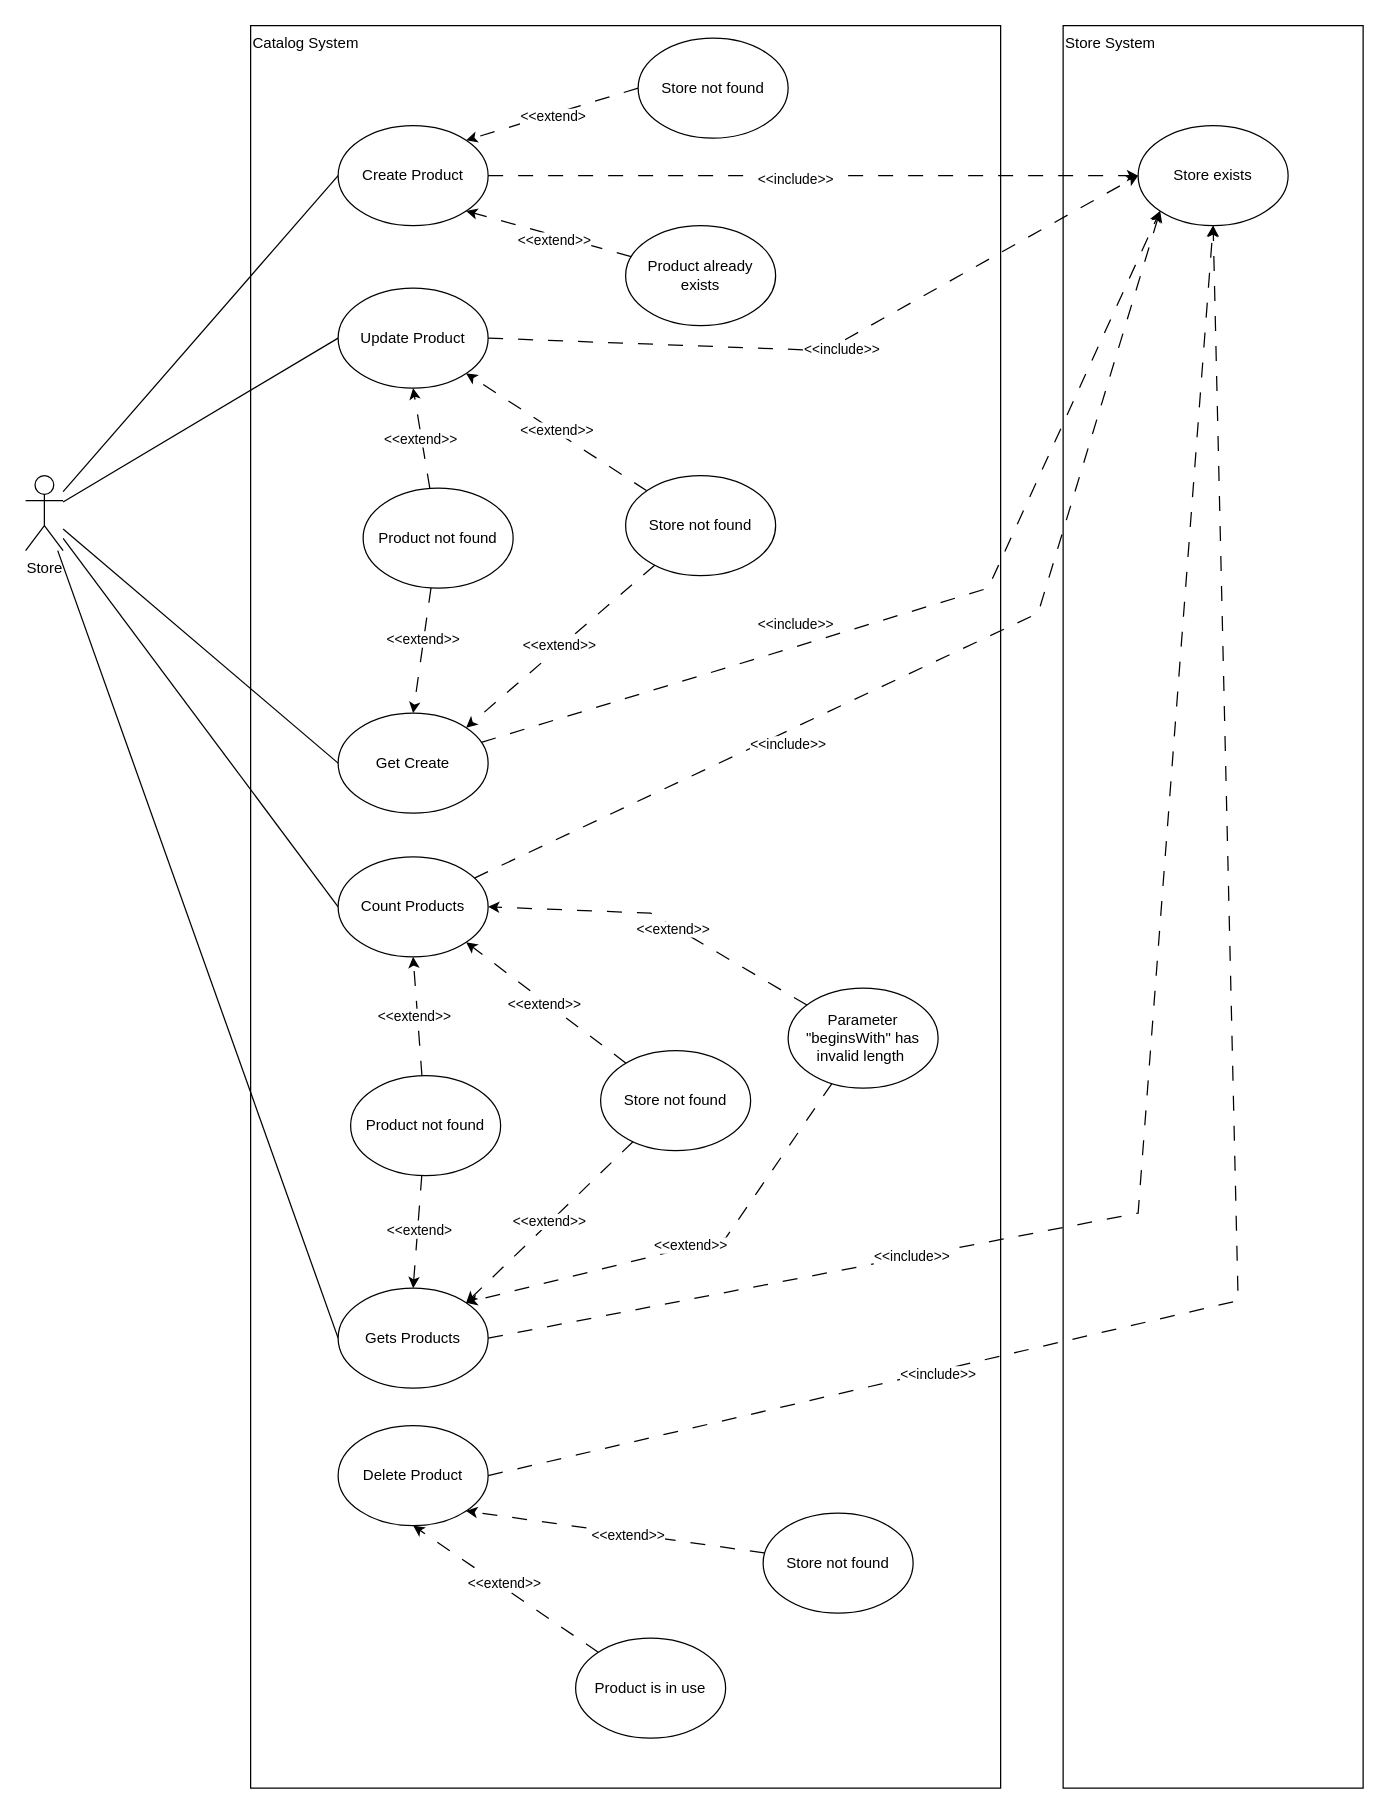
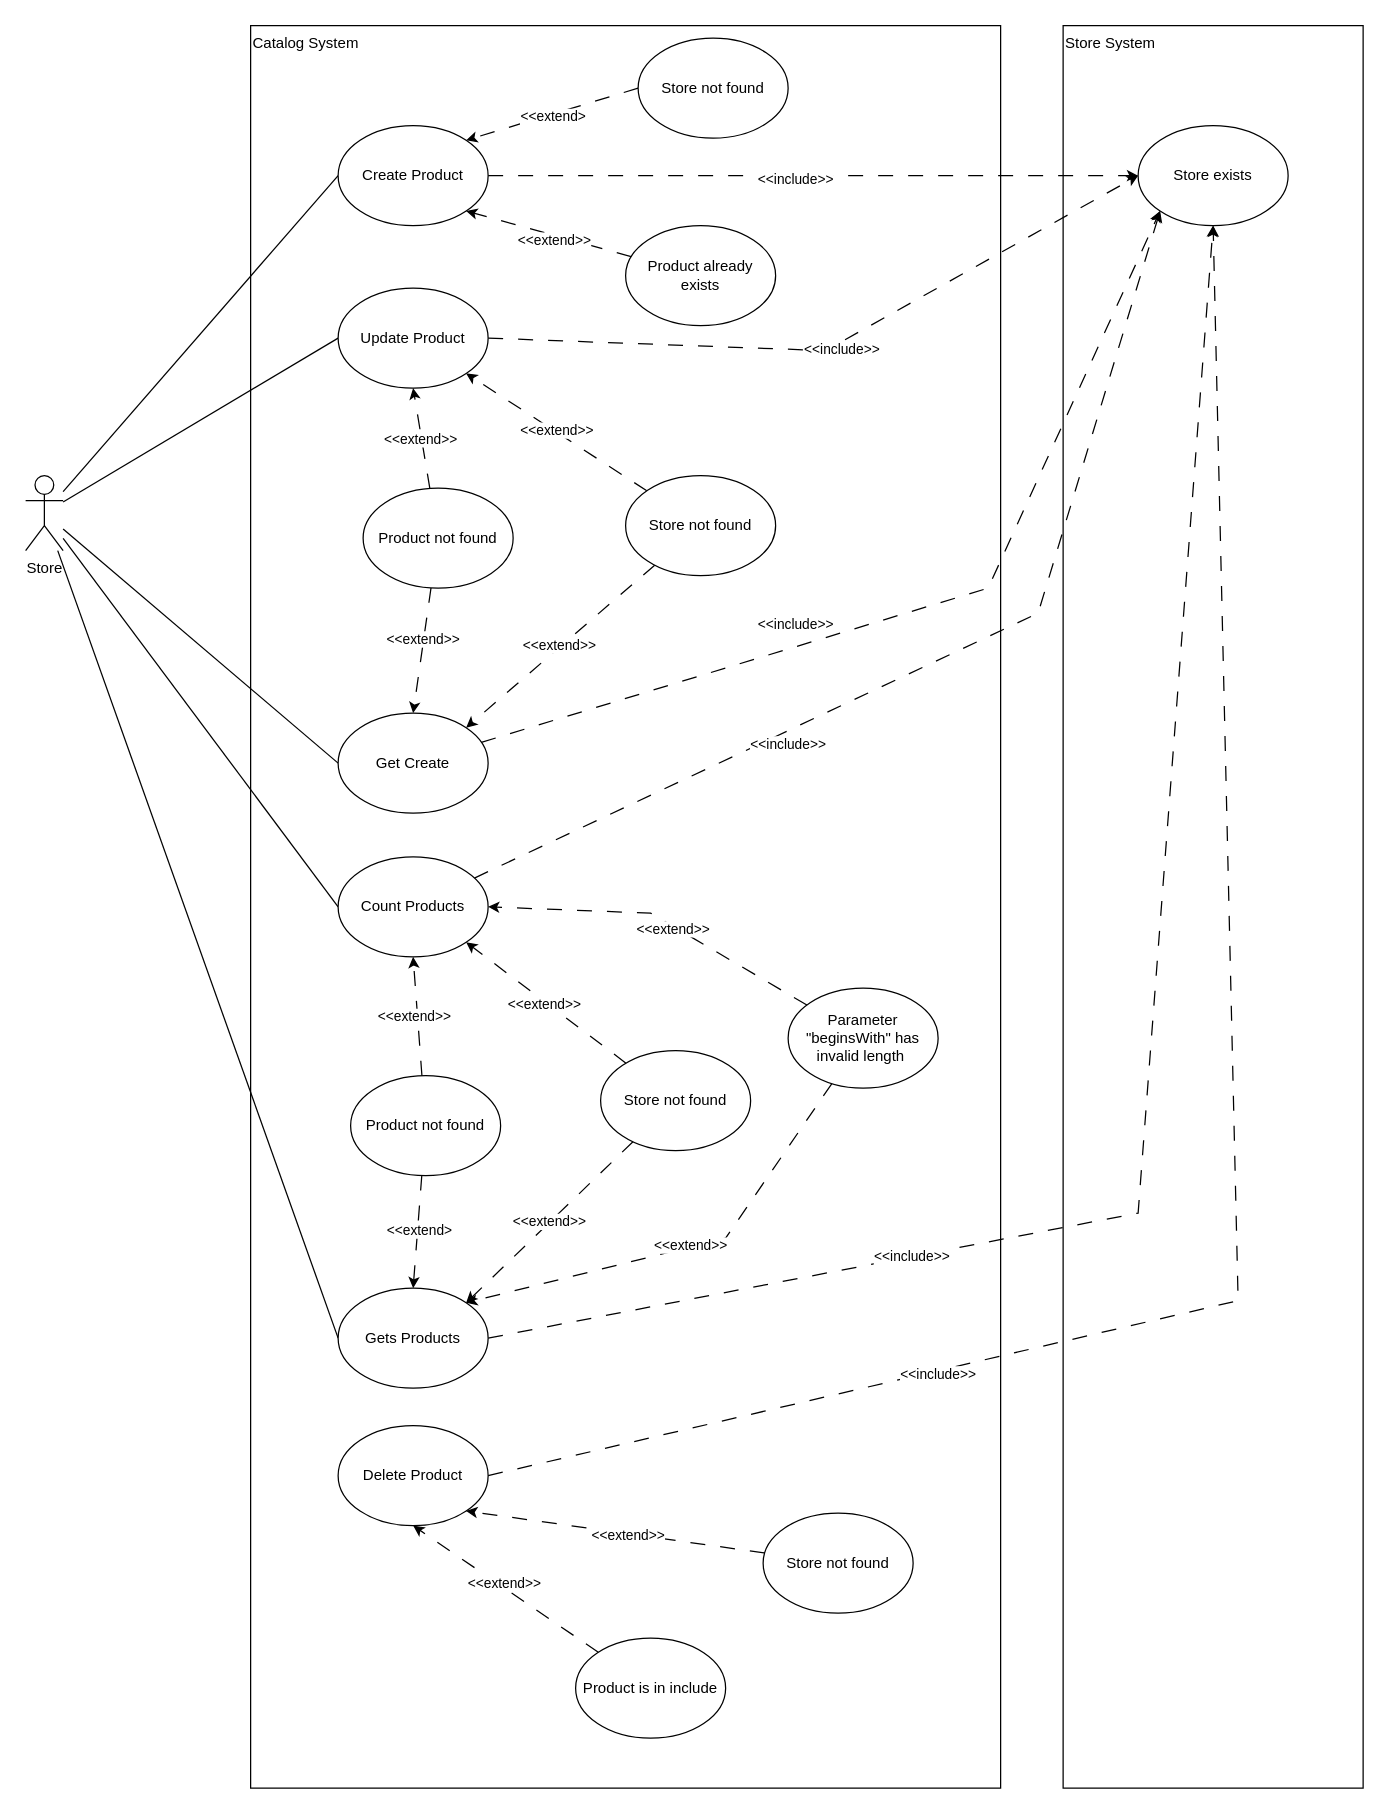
  <mxCell id="0" />
  <mxCell id="1" parent="0" />
  <mxCell id="2" value="Store System" style="rounded=0;whiteSpace=wrap;html=1;verticalAlign=top;align=left;" vertex="1" parent="1"><mxGeometry x="850" y="20" width="240" height="1410" as="geometry" /></mxCell>
  <mxCell id="3" value="Catalog System" style="rounded=0;whiteSpace=wrap;html=1;verticalAlign=top;align=left;" vertex="1" parent="1"><mxGeometry x="200" y="20" width="600" height="1410" as="geometry" /></mxCell>
  <mxCell id="4" style="edgeStyle=none;rounded=0;orthogonalLoop=1;jettySize=auto;html=1;entryX=0;entryY=0.5;entryDx=0;entryDy=0;endArrow=none;endFill=0;" edge="1" parent="1" source="9" target="12"><mxGeometry relative="1" as="geometry" /></mxCell>
  <mxCell id="5" style="edgeStyle=none;rounded=0;orthogonalLoop=1;jettySize=auto;html=1;entryX=0;entryY=0.5;entryDx=0;entryDy=0;endArrow=none;endFill=0;" edge="1" parent="1" source="9" target="15"><mxGeometry relative="1" as="geometry" /></mxCell>
  <mxCell id="6" style="edgeStyle=none;rounded=0;orthogonalLoop=1;jettySize=auto;html=1;entryX=0;entryY=0.5;entryDx=0;entryDy=0;endArrow=none;endFill=0;" edge="1" parent="1" source="9" target="18"><mxGeometry relative="1" as="geometry" /></mxCell>
  <mxCell id="7" style="edgeStyle=none;rounded=0;orthogonalLoop=1;jettySize=auto;html=1;entryX=0;entryY=0.5;entryDx=0;entryDy=0;endArrow=none;endFill=0;" edge="1" parent="1" source="9" target="21"><mxGeometry relative="1" as="geometry" /></mxCell>
  <mxCell id="8" style="edgeStyle=none;rounded=0;orthogonalLoop=1;jettySize=auto;html=1;entryX=0;entryY=0.5;entryDx=0;entryDy=0;endArrow=none;endFill=0;" edge="1" parent="1" source="9" target="24"><mxGeometry relative="1" as="geometry" /></mxCell>
  <mxCell id="9" value="Store" style="shape=umlActor;verticalLabelPosition=bottom;verticalAlign=top;html=1;outlineConnect=0;" vertex="1" parent="1"><mxGeometry x="20" y="380" width="30" height="60" as="geometry" /></mxCell>
  <mxCell id="10" style="edgeStyle=none;rounded=0;orthogonalLoop=1;jettySize=auto;html=1;dashed=1;dashPattern=12 12;" edge="1" parent="1" source="12" target="28"><mxGeometry relative="1" as="geometry" /></mxCell>
  <mxCell id="11" value="&amp;lt;&amp;lt;include&amp;gt;&amp;gt;" style="edgeLabel;html=1;align=center;verticalAlign=middle;resizable=0;points=[];" vertex="1" connectable="0" parent="10"><mxGeometry x="-0.059" y="-2" relative="1" as="geometry"><mxPoint as="offset" /></mxGeometry></mxCell>
  <mxCell id="12" value="Create Product" style="ellipse;whiteSpace=wrap;html=1;" vertex="1" parent="1"><mxGeometry x="270" y="100" width="120" height="80" as="geometry" /></mxCell>
  <mxCell id="13" style="edgeStyle=none;rounded=0;orthogonalLoop=1;jettySize=auto;html=1;entryX=0;entryY=0.5;entryDx=0;entryDy=0;dashed=1;dashPattern=12 12;exitX=1;exitY=0.5;exitDx=0;exitDy=0;" edge="1" parent="1" source="15" target="28"><mxGeometry relative="1" as="geometry"><Array as="points"><mxPoint x="660" y="280" /></Array></mxGeometry></mxCell>
  <mxCell id="14" value="&amp;lt;&amp;lt;include&amp;gt;&amp;gt;" style="edgeLabel;html=1;align=center;verticalAlign=middle;resizable=0;points=[];" vertex="1" connectable="0" parent="13"><mxGeometry x="0.013" y="-5" relative="1" as="geometry"><mxPoint as="offset" /></mxGeometry></mxCell>
  <mxCell id="15" value="Update Product" style="ellipse;whiteSpace=wrap;html=1;" vertex="1" parent="1"><mxGeometry x="270" y="230" width="120" height="80" as="geometry" /></mxCell>
  <mxCell id="16" style="edgeStyle=none;rounded=0;orthogonalLoop=1;jettySize=auto;html=1;entryX=0;entryY=1;entryDx=0;entryDy=0;dashed=1;dashPattern=12 12;" edge="1" parent="1" source="18" target="28"><mxGeometry relative="1" as="geometry"><Array as="points"><mxPoint x="790" y="470" /></Array></mxGeometry></mxCell>
  <mxCell id="17" value="&amp;lt;&amp;lt;include&amp;gt;&amp;gt;" style="edgeLabel;html=1;align=center;verticalAlign=middle;resizable=0;points=[];" vertex="1" connectable="0" parent="16"><mxGeometry x="-0.084" relative="1" as="geometry"><mxPoint x="-80" y="6" as="offset" /></mxGeometry></mxCell>
  <mxCell id="18" value="Get Create" style="ellipse;whiteSpace=wrap;html=1;" vertex="1" parent="1"><mxGeometry x="270" y="570" width="120" height="80" as="geometry" /></mxCell>
  <mxCell id="19" style="edgeStyle=none;rounded=0;orthogonalLoop=1;jettySize=auto;html=1;entryX=0;entryY=1;entryDx=0;entryDy=0;dashed=1;dashPattern=12 12;" edge="1" parent="1" source="21" target="28"><mxGeometry relative="1" as="geometry"><Array as="points"><mxPoint x="830" y="490" /></Array></mxGeometry></mxCell>
  <mxCell id="20" value="&amp;lt;&amp;lt;include&amp;gt;&amp;gt;" style="edgeLabel;html=1;align=center;verticalAlign=middle;resizable=0;points=[];" vertex="1" connectable="0" parent="19"><mxGeometry x="-0.448" y="1" relative="1" as="geometry"><mxPoint x="43" y="-9" as="offset" /></mxGeometry></mxCell>
  <mxCell id="21" value="Count Products" style="ellipse;whiteSpace=wrap;html=1;" vertex="1" parent="1"><mxGeometry x="270" y="685" width="120" height="80" as="geometry" /></mxCell>
  <mxCell id="22" style="edgeStyle=none;rounded=0;orthogonalLoop=1;jettySize=auto;html=1;dashed=1;dashPattern=12 12;entryX=0.5;entryY=1;entryDx=0;entryDy=0;exitX=1;exitY=0.5;exitDx=0;exitDy=0;" edge="1" parent="1" source="24" target="28"><mxGeometry relative="1" as="geometry"><Array as="points"><mxPoint x="910" y="970" /></Array></mxGeometry></mxCell>
  <mxCell id="23" value="&amp;lt;&amp;lt;include&amp;gt;&amp;gt;" style="edgeLabel;html=1;align=center;verticalAlign=middle;resizable=0;points=[];" vertex="1" connectable="0" parent="22"><mxGeometry x="-0.478" relative="1" as="geometry"><mxPoint as="offset" /></mxGeometry></mxCell>
  <mxCell id="24" value="Gets Products" style="ellipse;whiteSpace=wrap;html=1;" vertex="1" parent="1"><mxGeometry x="270" y="1030" width="120" height="80" as="geometry" /></mxCell>
  <mxCell id="25" style="edgeStyle=none;rounded=0;orthogonalLoop=1;jettySize=auto;html=1;entryX=0.5;entryY=1;entryDx=0;entryDy=0;dashed=1;dashPattern=12 12;exitX=1;exitY=0.5;exitDx=0;exitDy=0;" edge="1" parent="1" source="27" target="28"><mxGeometry relative="1" as="geometry"><Array as="points"><mxPoint x="990" y="1040" /></Array></mxGeometry></mxCell>
  <mxCell id="26" value="&amp;lt;&amp;lt;include&amp;gt;&amp;gt;" style="edgeLabel;html=1;align=center;verticalAlign=middle;resizable=0;points=[];" vertex="1" connectable="0" parent="25"><mxGeometry x="-0.5" y="-2" relative="1" as="geometry"><mxPoint as="offset" /></mxGeometry></mxCell>
  <mxCell id="27" value="Delete Product" style="ellipse;whiteSpace=wrap;html=1;" vertex="1" parent="1"><mxGeometry x="270" y="1140" width="120" height="80" as="geometry" /></mxCell>
  <mxCell id="28" value="Store exists" style="ellipse;whiteSpace=wrap;html=1;" vertex="1" parent="1"><mxGeometry x="910" y="100" width="120" height="80" as="geometry" /></mxCell>
  <mxCell id="29" style="edgeStyle=none;rounded=0;orthogonalLoop=1;jettySize=auto;html=1;dashed=1;dashPattern=12 12;entryX=1;entryY=1;entryDx=0;entryDy=0;" edge="1" parent="1" source="31" target="12"><mxGeometry relative="1" as="geometry" /></mxCell>
  <mxCell id="30" value="&amp;lt;&amp;lt;extend&amp;gt;&amp;gt;" style="edgeLabel;html=1;align=center;verticalAlign=middle;resizable=0;points=[];" vertex="1" connectable="0" parent="29"><mxGeometry x="-0.08" y="4" relative="1" as="geometry"><mxPoint as="offset" /></mxGeometry></mxCell>
  <mxCell id="31" value="Product&amp;nbsp;&lt;span style=&quot;background-color: initial;&quot;&gt;already exists&lt;/span&gt;" style="ellipse;whiteSpace=wrap;html=1;" vertex="1" parent="1"><mxGeometry x="500" y="180" width="120" height="80" as="geometry" /></mxCell>
  <mxCell id="32" style="edgeStyle=none;rounded=0;orthogonalLoop=1;jettySize=auto;html=1;entryX=0.5;entryY=1;entryDx=0;entryDy=0;dashed=1;dashPattern=12 12;" edge="1" parent="1" source="36" target="15"><mxGeometry relative="1" as="geometry" /></mxCell>
  <mxCell id="33" value="&amp;lt;&amp;lt;extend&amp;gt;&amp;gt;" style="edgeLabel;html=1;align=center;verticalAlign=middle;resizable=0;points=[];" vertex="1" connectable="0" parent="32"><mxGeometry x="-0.016" y="1" relative="1" as="geometry"><mxPoint as="offset" /></mxGeometry></mxCell>
  <mxCell id="34" style="edgeStyle=none;rounded=0;orthogonalLoop=1;jettySize=auto;html=1;entryX=0.5;entryY=0;entryDx=0;entryDy=0;dashed=1;dashPattern=12 12;" edge="1" parent="1" source="36" target="18"><mxGeometry relative="1" as="geometry" /></mxCell>
  <mxCell id="35" value="&amp;lt;&amp;lt;extend&amp;gt;&amp;gt;" style="edgeLabel;html=1;align=center;verticalAlign=middle;resizable=0;points=[];" vertex="1" connectable="0" parent="34"><mxGeometry x="-0.216" y="-1" relative="1" as="geometry"><mxPoint y="1" as="offset" /></mxGeometry></mxCell>
  <mxCell id="36" value="Product not found" style="ellipse;whiteSpace=wrap;html=1;" vertex="1" parent="1"><mxGeometry x="290" y="390" width="120" height="80" as="geometry" /></mxCell>
  <mxCell id="37" style="edgeStyle=none;rounded=0;orthogonalLoop=1;jettySize=auto;html=1;entryX=0.5;entryY=1;entryDx=0;entryDy=0;dashed=1;dashPattern=12 12;" edge="1" parent="1" source="41" target="21"><mxGeometry relative="1" as="geometry" /></mxCell>
  <mxCell id="38" value="&amp;lt;&amp;lt;extend&amp;gt;&amp;gt;" style="edgeLabel;html=1;align=center;verticalAlign=middle;resizable=0;points=[];" vertex="1" connectable="0" parent="37"><mxGeometry x="0.017" y="2" relative="1" as="geometry"><mxPoint x="-1" as="offset" /></mxGeometry></mxCell>
  <mxCell id="39" style="edgeStyle=none;rounded=0;orthogonalLoop=1;jettySize=auto;html=1;entryX=0.5;entryY=0;entryDx=0;entryDy=0;dashed=1;dashPattern=12 12;" edge="1" parent="1" source="41" target="24"><mxGeometry relative="1" as="geometry" /></mxCell>
  <mxCell id="40" value="&amp;lt;&amp;lt;extend&amp;gt;" style="edgeLabel;html=1;align=center;verticalAlign=middle;resizable=0;points=[];" vertex="1" connectable="0" parent="39"><mxGeometry x="-0.025" relative="1" as="geometry"><mxPoint x="1" as="offset" /></mxGeometry></mxCell>
  <mxCell id="41" value="Product not found" style="ellipse;whiteSpace=wrap;html=1;" vertex="1" parent="1"><mxGeometry x="280" y="860" width="120" height="80" as="geometry" /></mxCell>
  <mxCell id="42" style="edgeStyle=none;rounded=0;orthogonalLoop=1;jettySize=auto;html=1;entryX=1;entryY=0.5;entryDx=0;entryDy=0;dashed=1;dashPattern=12 12;" edge="1" parent="1" source="46" target="21"><mxGeometry relative="1" as="geometry"><Array as="points"><mxPoint x="520" y="730" /></Array></mxGeometry></mxCell>
  <mxCell id="43" value="&amp;lt;&amp;lt;extend&amp;gt;&amp;gt;" style="edgeLabel;html=1;align=center;verticalAlign=middle;resizable=0;points=[];" vertex="1" connectable="0" parent="42"><mxGeometry x="-0.108" y="2" relative="1" as="geometry"><mxPoint as="offset" /></mxGeometry></mxCell>
  <mxCell id="44" style="edgeStyle=none;rounded=0;orthogonalLoop=1;jettySize=auto;html=1;entryX=1;entryY=0;entryDx=0;entryDy=0;dashed=1;dashPattern=12 12;" edge="1" parent="1" source="46" target="24"><mxGeometry relative="1" as="geometry"><Array as="points"><mxPoint x="580" y="990" /></Array></mxGeometry></mxCell>
  <mxCell id="45" value="&amp;lt;&amp;lt;extend&amp;gt;&amp;gt;" style="edgeLabel;html=1;align=center;verticalAlign=middle;resizable=0;points=[];" vertex="1" connectable="0" parent="44"><mxGeometry x="-0.014" y="-2" relative="1" as="geometry"><mxPoint as="offset" /></mxGeometry></mxCell>
  <mxCell id="46" value="Parameter &quot;beginsWith&quot; has invalid length&amp;nbsp;" style="ellipse;whiteSpace=wrap;html=1;" vertex="1" parent="1"><mxGeometry x="630" y="790" width="120" height="80" as="geometry" /></mxCell>
  <mxCell id="47" style="edgeStyle=none;rounded=0;orthogonalLoop=1;jettySize=auto;html=1;entryX=1;entryY=1;entryDx=0;entryDy=0;dashed=1;dashPattern=12 12;" edge="1" parent="1" source="51" target="15"><mxGeometry relative="1" as="geometry" /></mxCell>
  <mxCell id="48" value="&amp;lt;&amp;lt;extend&amp;gt;&amp;gt;" style="edgeLabel;html=1;align=center;verticalAlign=middle;resizable=0;points=[];" vertex="1" connectable="0" parent="47"><mxGeometry x="0.006" y="-1" relative="1" as="geometry"><mxPoint as="offset" /></mxGeometry></mxCell>
  <mxCell id="49" style="edgeStyle=none;rounded=0;orthogonalLoop=1;jettySize=auto;html=1;entryX=1;entryY=0;entryDx=0;entryDy=0;dashed=1;dashPattern=12 12;" edge="1" parent="1" source="51" target="18"><mxGeometry relative="1" as="geometry" /></mxCell>
  <mxCell id="50" value="&amp;lt;&amp;lt;extend&amp;gt;&amp;gt;" style="edgeLabel;html=1;align=center;verticalAlign=middle;resizable=0;points=[];" vertex="1" connectable="0" parent="49"><mxGeometry x="0.009" y="-2" relative="1" as="geometry"><mxPoint as="offset" /></mxGeometry></mxCell>
  <mxCell id="51" value="Store not found" style="ellipse;whiteSpace=wrap;html=1;" vertex="1" parent="1"><mxGeometry x="500" y="380" width="120" height="80" as="geometry" /></mxCell>
  <mxCell id="52" style="edgeStyle=none;rounded=0;orthogonalLoop=1;jettySize=auto;html=1;entryX=1;entryY=0;entryDx=0;entryDy=0;exitX=0;exitY=0.5;exitDx=0;exitDy=0;dashed=1;dashPattern=12 12;" edge="1" parent="1" source="54" target="12"><mxGeometry relative="1" as="geometry" /></mxCell>
  <mxCell id="53" value="&amp;lt;&amp;lt;extend&amp;gt;" style="edgeLabel;html=1;align=center;verticalAlign=middle;resizable=0;points=[];" vertex="1" connectable="0" parent="52"><mxGeometry x="0.004" y="3" relative="1" as="geometry"><mxPoint y="-1" as="offset" /></mxGeometry></mxCell>
  <mxCell id="54" value="Store not found" style="ellipse;whiteSpace=wrap;html=1;" vertex="1" parent="1"><mxGeometry x="510" y="30" width="120" height="80" as="geometry" /></mxCell>
  <mxCell id="55" style="edgeStyle=none;rounded=0;orthogonalLoop=1;jettySize=auto;html=1;entryX=1;entryY=1;entryDx=0;entryDy=0;dashed=1;dashPattern=12 12;" edge="1" parent="1" source="59" target="21"><mxGeometry relative="1" as="geometry" /></mxCell>
  <mxCell id="56" value="&amp;lt;&amp;lt;extend&amp;gt;&amp;gt;" style="edgeLabel;html=1;align=center;verticalAlign=middle;resizable=0;points=[];" vertex="1" connectable="0" parent="55"><mxGeometry x="0.011" y="2" relative="1" as="geometry"><mxPoint as="offset" /></mxGeometry></mxCell>
  <mxCell id="57" style="edgeStyle=none;rounded=0;orthogonalLoop=1;jettySize=auto;html=1;entryX=1;entryY=0;entryDx=0;entryDy=0;dashed=1;dashPattern=12 12;" edge="1" parent="1" source="59" target="24"><mxGeometry relative="1" as="geometry" /></mxCell>
  <mxCell id="58" value="&amp;lt;&amp;lt;extend&amp;gt;&amp;gt;" style="edgeLabel;html=1;align=center;verticalAlign=middle;resizable=0;points=[];" vertex="1" connectable="0" parent="57"><mxGeometry x="-0.013" y="-1" relative="1" as="geometry"><mxPoint as="offset" /></mxGeometry></mxCell>
  <mxCell id="59" value="Store not found" style="ellipse;whiteSpace=wrap;html=1;" vertex="1" parent="1"><mxGeometry x="480" y="840" width="120" height="80" as="geometry" /></mxCell>
  <mxCell id="60" style="edgeStyle=none;rounded=0;orthogonalLoop=1;jettySize=auto;html=1;entryX=1;entryY=1;entryDx=0;entryDy=0;dashed=1;dashPattern=12 12;" edge="1" parent="1" source="62" target="27"><mxGeometry relative="1" as="geometry" /></mxCell>
  <mxCell id="61" value="&amp;lt;&amp;lt;extend&amp;gt;&amp;gt;" style="edgeLabel;html=1;align=center;verticalAlign=middle;resizable=0;points=[];" vertex="1" connectable="0" parent="60"><mxGeometry x="-0.083" y="1" relative="1" as="geometry"><mxPoint as="offset" /></mxGeometry></mxCell>
  <mxCell id="62" value="Store not found" style="ellipse;whiteSpace=wrap;html=1;" vertex="1" parent="1"><mxGeometry x="610" y="1210" width="120" height="80" as="geometry" /></mxCell>
  <mxCell id="63" style="rounded=0;orthogonalLoop=1;jettySize=auto;html=1;entryX=0.5;entryY=1;entryDx=0;entryDy=0;dashed=1;dashPattern=12 12;" edge="1" parent="1" source="65" target="27"><mxGeometry relative="1" as="geometry" /></mxCell>
  <mxCell id="64" value="&amp;lt;&amp;lt;extend&amp;gt;&amp;gt;" style="edgeLabel;html=1;align=center;verticalAlign=middle;resizable=0;points=[];" vertex="1" connectable="0" parent="63"><mxGeometry x="0.045" y="-3" relative="1" as="geometry"><mxPoint as="offset" /></mxGeometry></mxCell>
- <mxCell id="65" value="Product is in use" style="ellipse;whiteSpace=wrap;html=1;" vertex="1" parent="1"><mxGeometry x="460" y="1310" width="120" height="80" as="geometry" /></mxCell>
+ <mxCell id="65" value="Product is in include" style="ellipse;whiteSpace=wrap;html=1;" vertex="1" parent="1"><mxGeometry x="460" y="1310" width="120" height="80" as="geometry" /></mxCell>
